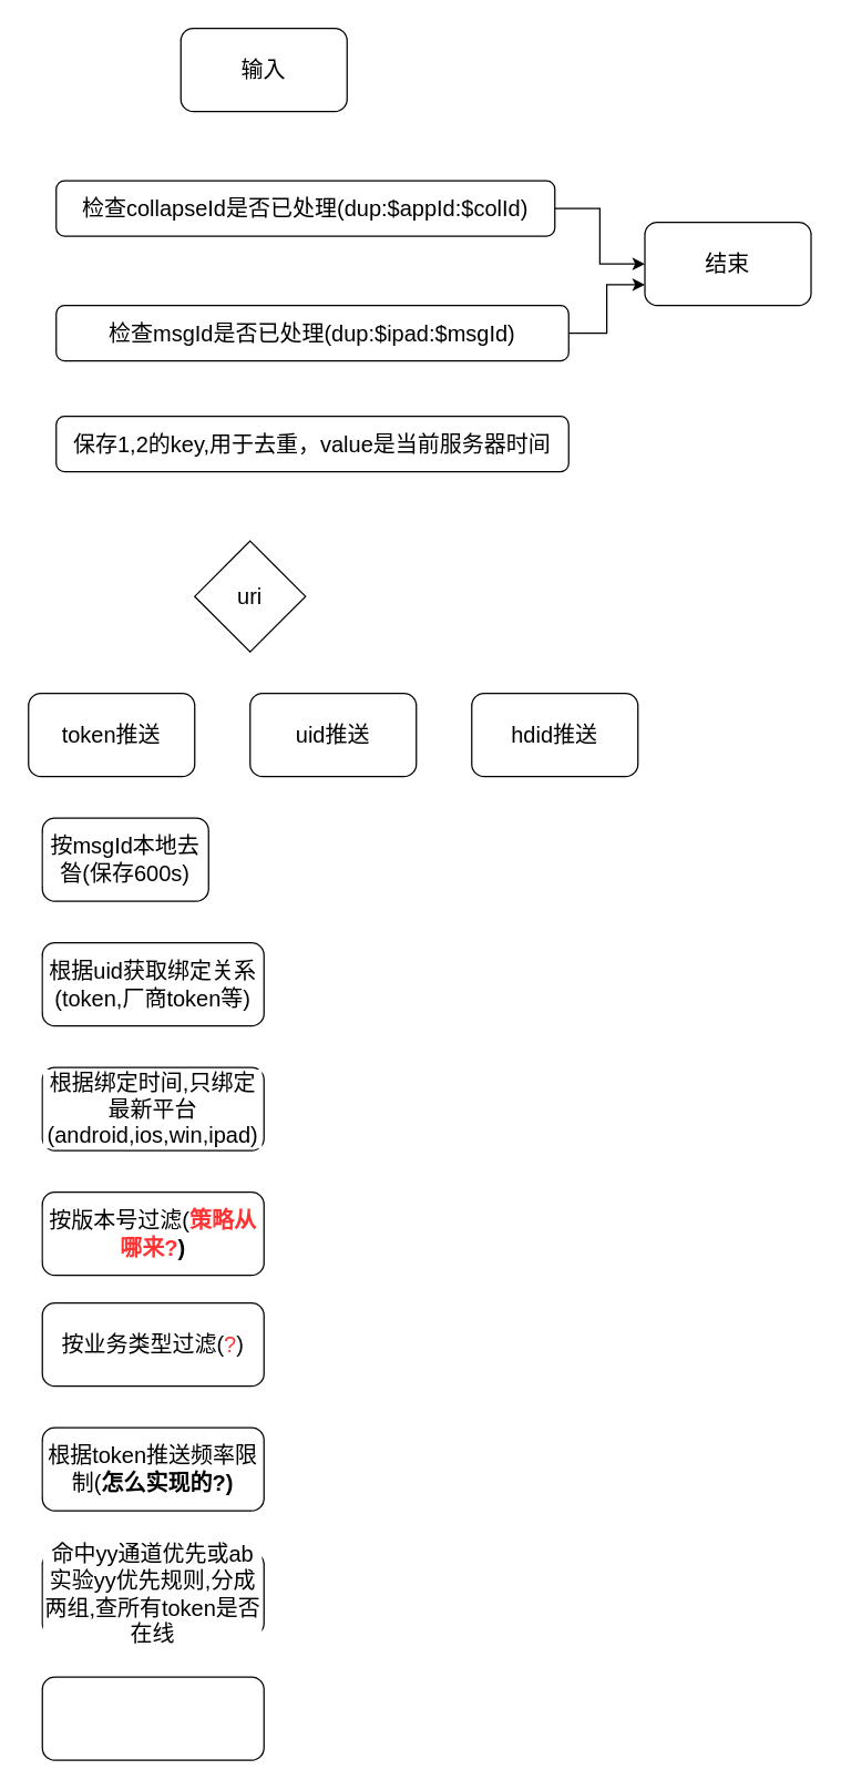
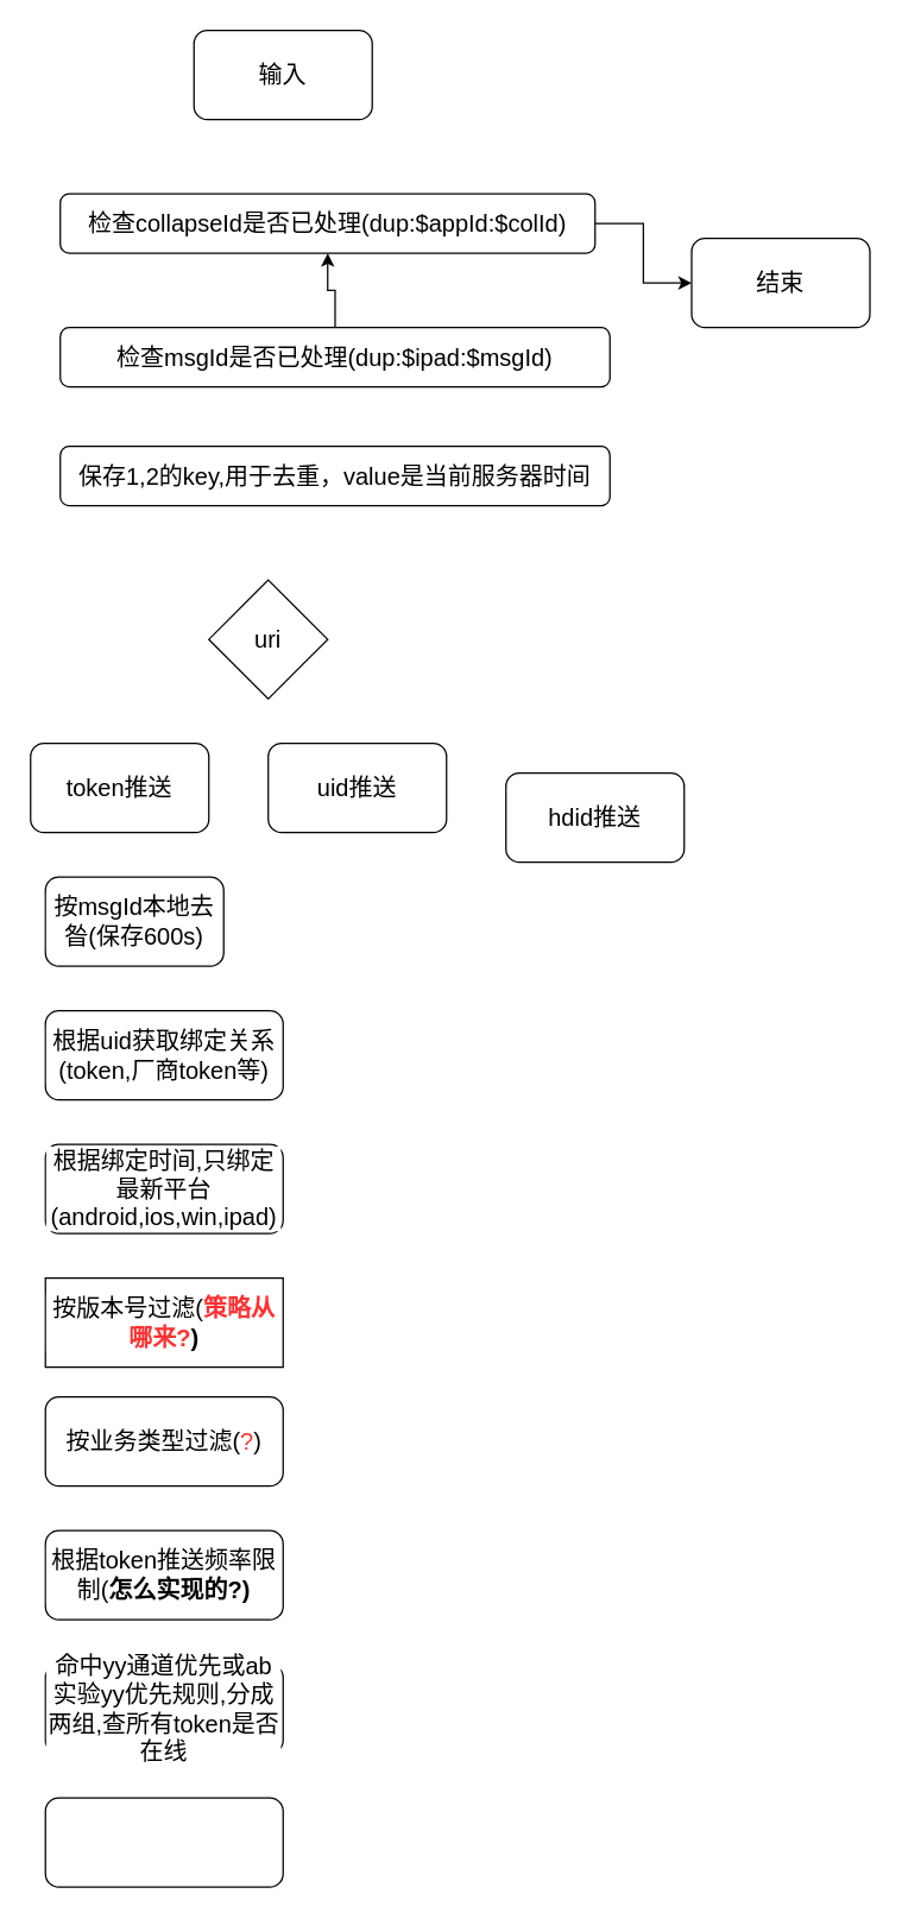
  <mxCell id="0" />
  <mxCell id="1" parent="0" />
  <mxCell id="2" value="" style="edgeStyle=orthogonalEdgeStyle;rounded=0;orthogonalLoop=1;jettySize=auto;html=1;fontSize=16;fontColor=#000000;" edge="1" parent="1" source="3" target="8"><mxGeometry relative="1" as="geometry" /></mxCell>
  <mxCell id="3" value="检查collapseId是否已处理(dup:$appId:$colId)" style="rounded=1;whiteSpace=wrap;html=1;shadow=0;labelBackgroundColor=#FFFFFF;fontSize=16;strokeWidth=1;" vertex="1" parent="1"><mxGeometry x="40" y="130" width="360" height="40" as="geometry" /></mxCell>
- <mxCell id="4" style="edgeStyle=orthogonalEdgeStyle;rounded=0;orthogonalLoop=1;jettySize=auto;html=1;entryX=0;entryY=0.75;entryDx=0;entryDy=0;fontSize=16;fontColor=#000000;" edge="1" parent="1" source="5" target="8"><mxGeometry relative="1" as="geometry" /></mxCell>
+ <mxCell id="4" style="edgeStyle=orthogonalEdgeStyle;rounded=0;orthogonalLoop=1;jettySize=auto;html=1;fontSize=16;fontColor=#000000;" edge="1" parent="1" source="5" target="3"><mxGeometry relative="1" as="geometry" /></mxCell>
  <mxCell id="5" value="检查msgId是否已处理(dup:$ipad:$msgId)" style="rounded=1;whiteSpace=wrap;html=1;shadow=0;labelBackgroundColor=#FFFFFF;fontSize=16;strokeWidth=1;" vertex="1" parent="1"><mxGeometry x="40" y="220" width="370" height="40" as="geometry" /></mxCell>
  <mxCell id="6" value="保存1,2的key,用于去重，value是当前服务器时间" style="rounded=1;whiteSpace=wrap;html=1;shadow=0;labelBackgroundColor=#FFFFFF;fontSize=16;strokeWidth=1;" vertex="1" parent="1"><mxGeometry x="40" y="300" width="370" height="40" as="geometry" /></mxCell>
  <mxCell id="7" value="输入" style="rounded=1;whiteSpace=wrap;html=1;shadow=0;labelBackgroundColor=#FFFFFF;fontSize=16;strokeWidth=1;" vertex="1" parent="1"><mxGeometry x="130" y="20" width="120" height="60" as="geometry" /></mxCell>
  <mxCell id="8" value="结束" style="rounded=1;whiteSpace=wrap;html=1;shadow=0;labelBackgroundColor=#FFFFFF;fontSize=16;strokeWidth=1;" vertex="1" parent="1"><mxGeometry x="465" y="160" width="120" height="60" as="geometry" /></mxCell>
  <mxCell id="9" value="uri" style="rhombus;whiteSpace=wrap;html=1;shadow=0;labelBackgroundColor=#FFFFFF;fontSize=16;strokeWidth=1;" vertex="1" parent="1"><mxGeometry x="140" y="390" width="80" height="80" as="geometry" /></mxCell>
  <mxCell id="10" value="token推送" style="rounded=1;whiteSpace=wrap;html=1;shadow=0;labelBackgroundColor=#FFFFFF;fontSize=16;strokeWidth=1;" vertex="1" parent="1"><mxGeometry x="20" y="500" width="120" height="60" as="geometry" /></mxCell>
  <mxCell id="11" value="uid推送" style="rounded=1;whiteSpace=wrap;html=1;shadow=0;labelBackgroundColor=#FFFFFF;fontSize=16;strokeWidth=1;" vertex="1" parent="1"><mxGeometry x="180" y="500" width="120" height="60" as="geometry" /></mxCell>
- <mxCell id="12" value="hdid推送" style="rounded=1;whiteSpace=wrap;html=1;shadow=0;labelBackgroundColor=#FFFFFF;fontSize=16;strokeWidth=1;" vertex="1" parent="1"><mxGeometry x="340" y="500" width="120" height="60" as="geometry" /></mxCell>
+ <mxCell id="12" value="hdid推送" style="rounded=1;whiteSpace=wrap;html=1;shadow=0;labelBackgroundColor=#FFFFFF;fontSize=16;strokeWidth=1;" vertex="1" parent="1"><mxGeometry x="340" y="520" width="120" height="60" as="geometry" /></mxCell>
  <mxCell id="13" value="按msgId本地去昝(保存600s)" style="rounded=1;whiteSpace=wrap;html=1;shadow=0;labelBackgroundColor=#FFFFFF;fontSize=16;strokeWidth=1;" vertex="1" parent="1"><mxGeometry x="30" y="590" width="120" height="60" as="geometry" /></mxCell>
  <mxCell id="14" value="根据uid获取绑定关系(token,厂商token等)" style="rounded=1;whiteSpace=wrap;html=1;shadow=0;labelBackgroundColor=#FFFFFF;fontSize=16;strokeWidth=1;" vertex="1" parent="1"><mxGeometry x="30" y="680" width="160" height="60" as="geometry" /></mxCell>
  <mxCell id="15" value="根据绑定时间,只绑定最新平台(android,ios,win,ipad)" style="rounded=1;whiteSpace=wrap;html=1;shadow=0;labelBackgroundColor=#FFFFFF;fontSize=16;strokeWidth=1;" vertex="1" parent="1"><mxGeometry x="30" y="770" width="160" height="60" as="geometry" /></mxCell>
- <mxCell id="16" value="按版本号过滤(&lt;b&gt;&lt;font color=&quot;#ff3333&quot;&gt;策略从哪来?&lt;/font&gt;)&lt;/b&gt;" style="rounded=1;whiteSpace=wrap;html=1;shadow=0;labelBackgroundColor=#FFFFFF;fontSize=16;strokeWidth=1;" vertex="1" parent="1"><mxGeometry x="30" y="860" width="160" height="60" as="geometry" /></mxCell>
+ <mxCell id="16" value="按版本号过滤(&lt;b&gt;&lt;font color=&quot;#ff3333&quot;&gt;策略从哪来?&lt;/font&gt;)&lt;/b&gt;" style="whiteSpace=wrap;html=1;shadow=0;labelBackgroundColor=#FFFFFF;fontSize=16;strokeWidth=1;rounded=0;" vertex="1" parent="1"><mxGeometry x="30" y="860" width="160" height="60" as="geometry" /></mxCell>
  <mxCell id="17" value="按业务类型过滤(&lt;font color=&quot;#ff3333&quot;&gt;?&lt;/font&gt;)" style="rounded=1;whiteSpace=wrap;html=1;shadow=0;labelBackgroundColor=#FFFFFF;fontSize=16;strokeWidth=1;" vertex="1" parent="1"><mxGeometry x="30" y="940" width="160" height="60" as="geometry" /></mxCell>
  <mxCell id="18" value="根据token推送频率限制(&lt;b&gt;怎么实现的?)&lt;/b&gt;" style="rounded=1;whiteSpace=wrap;html=1;shadow=0;labelBackgroundColor=#FFFFFF;fontSize=16;strokeWidth=1;" vertex="1" parent="1"><mxGeometry x="30" y="1030" width="160" height="60" as="geometry" /></mxCell>
  <mxCell id="19" value="命中yy通道优先或ab实验yy优先规则,分成两组,查所有token是否在线" style="rounded=1;whiteSpace=wrap;html=1;shadow=0;labelBackgroundColor=#FFFFFF;fontSize=16;strokeWidth=1;" vertex="1" parent="1"><mxGeometry x="30" y="1120" width="160" height="60" as="geometry" /></mxCell>
  <mxCell id="20" value="" style="rounded=1;whiteSpace=wrap;html=1;shadow=0;labelBackgroundColor=#FFFFFF;fontSize=16;strokeWidth=1;" vertex="1" parent="1"><mxGeometry x="30" y="1210" width="160" height="60" as="geometry" /></mxCell>
